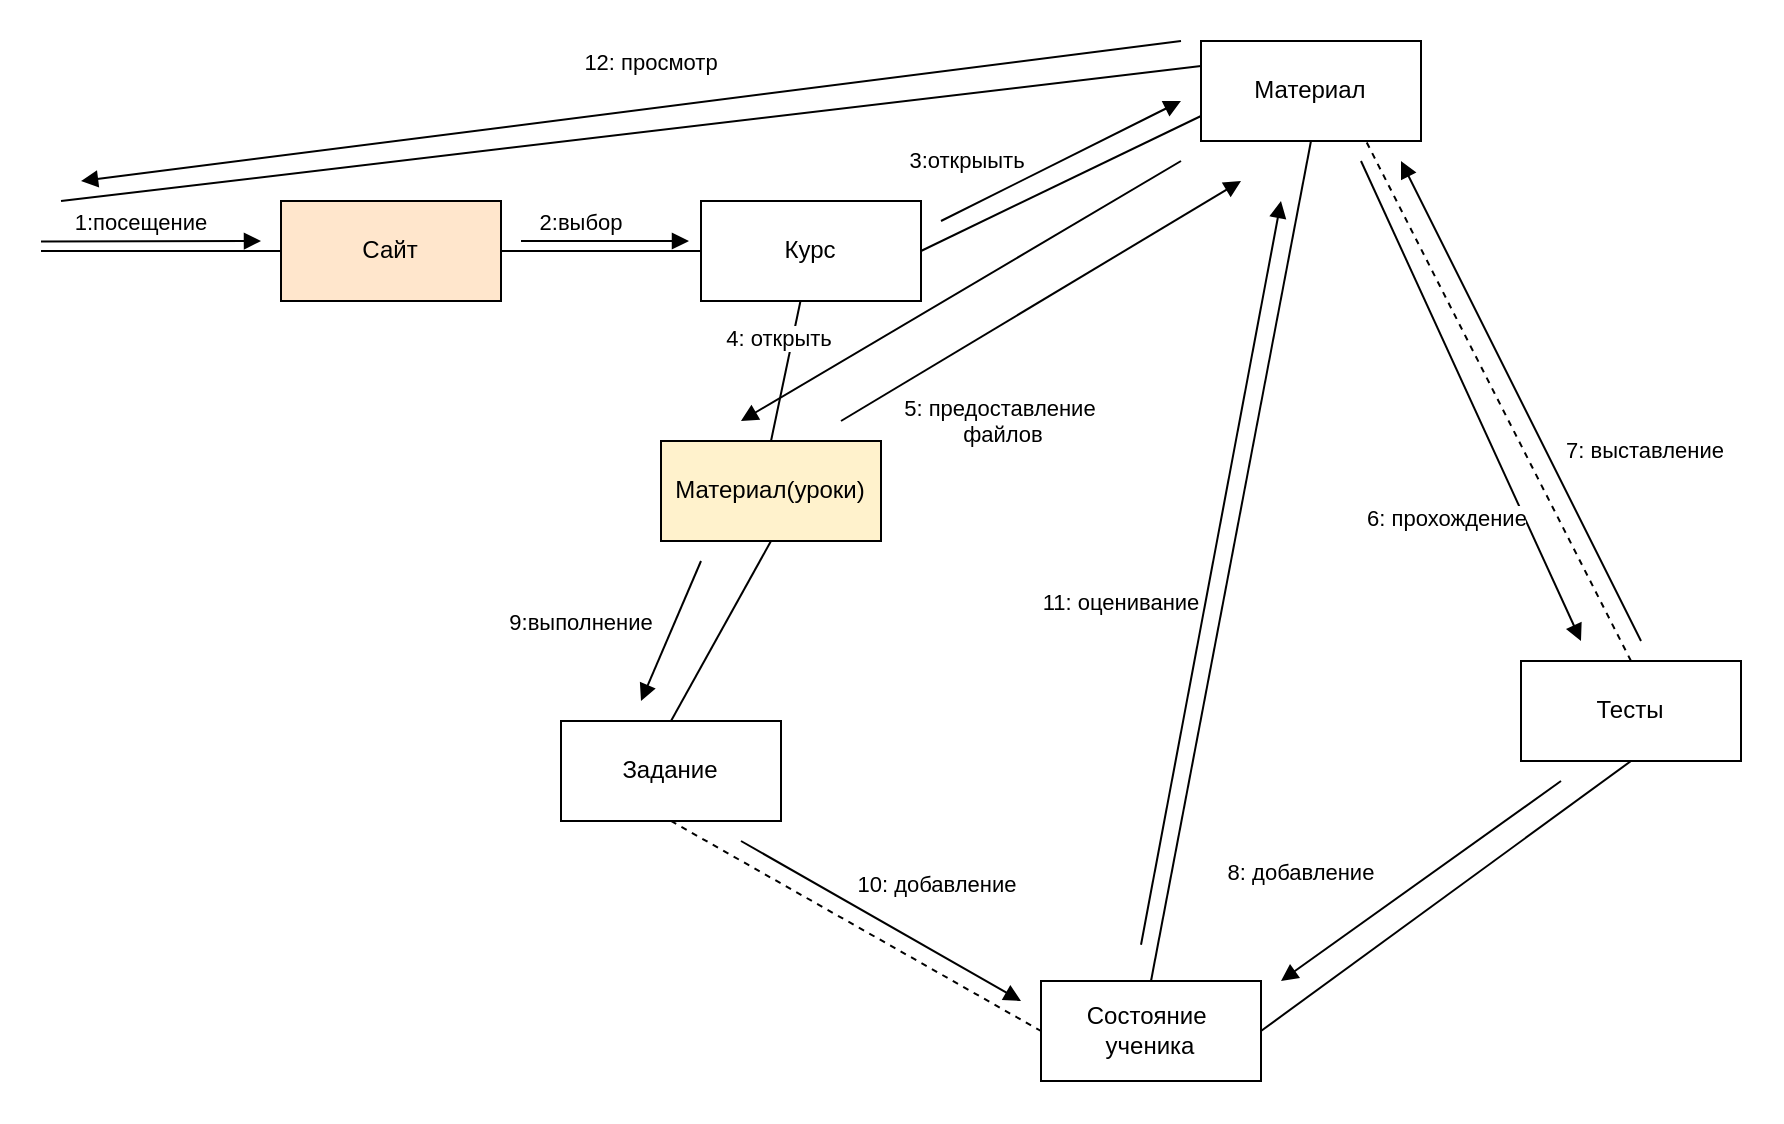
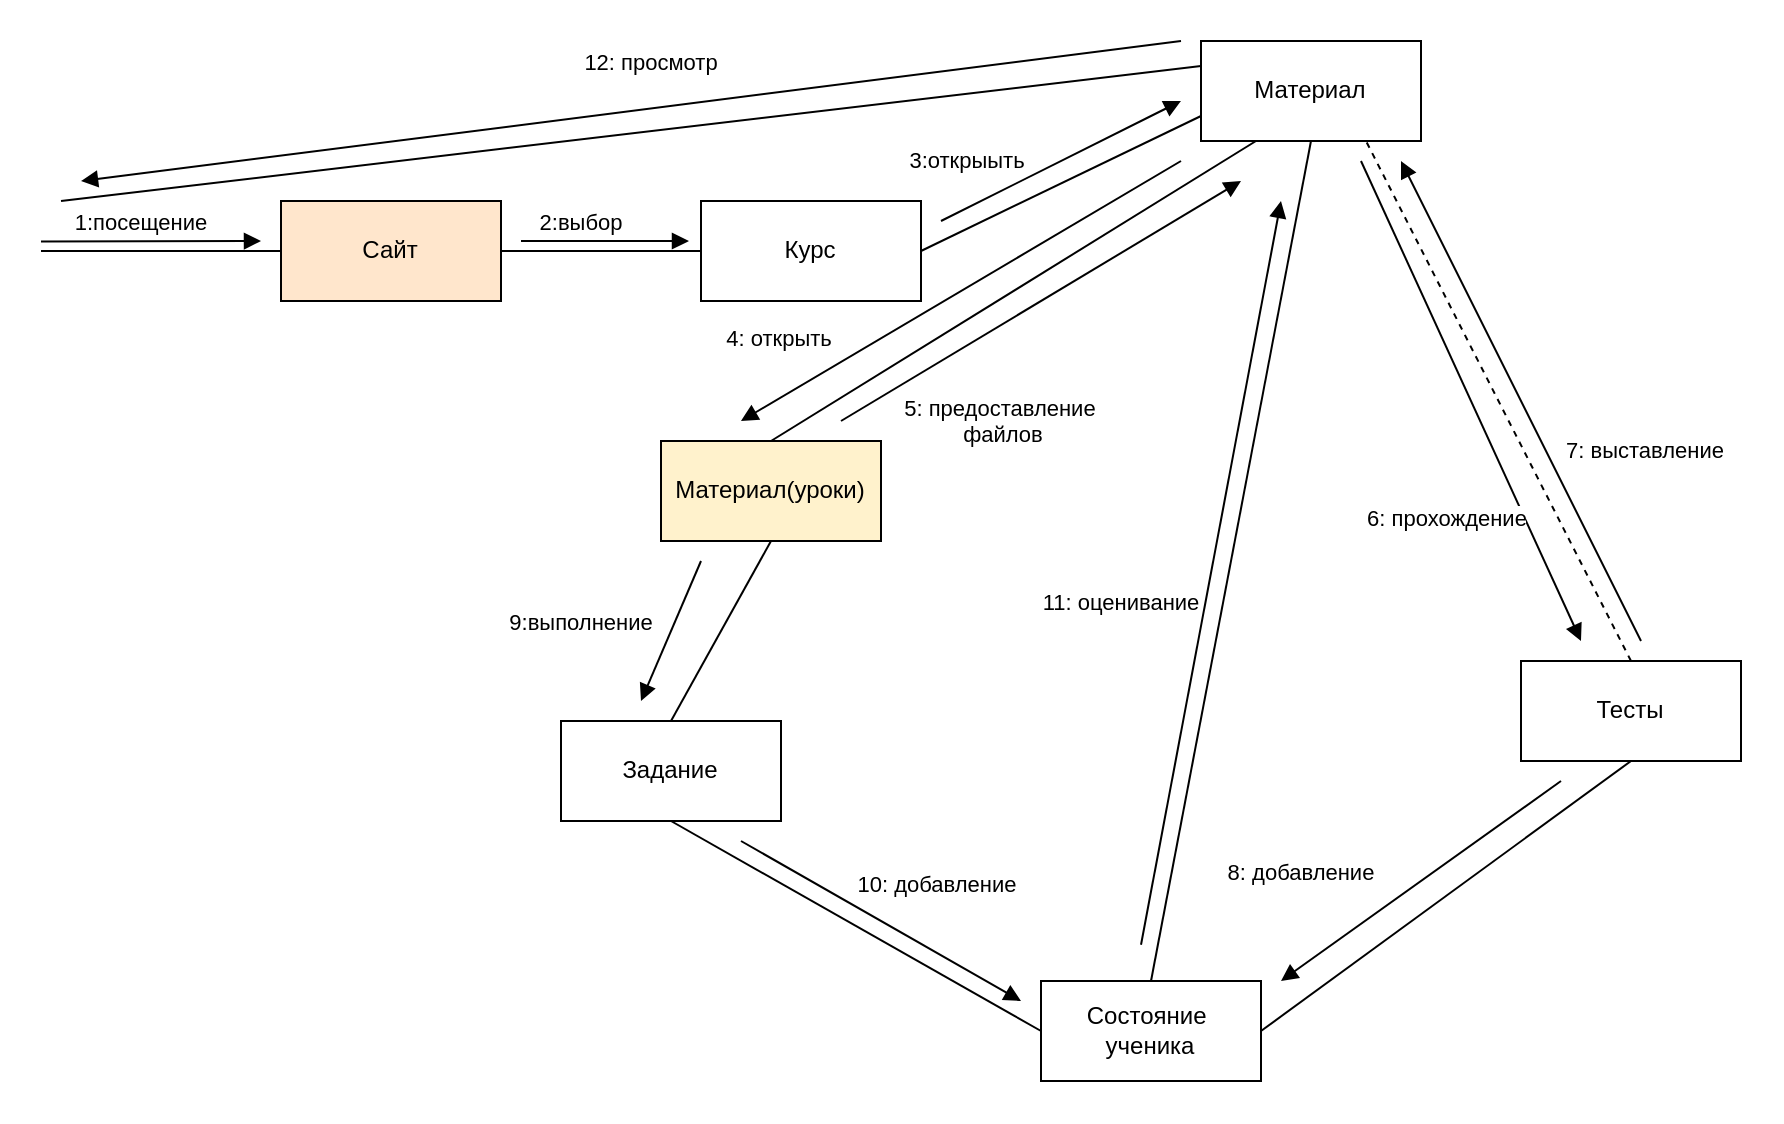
  <mxCell id="0" />
  <mxCell id="1" parent="0" />
  <mxCell id="2" value="Сайт" style="html=1;whiteSpace=wrap;fillColor=#ffe6cc;" parent="1" vertex="1"><mxGeometry x="140" y="100" width="110" height="50" as="geometry" /></mxCell>
  <mxCell id="3" value="1:посещение" style="html=1;verticalAlign=bottom;endArrow=block;curved=0;rounded=0;" parent="1" edge="1"><mxGeometry x="-0.091" width="80" relative="1" as="geometry"><mxPoint x="20" y="120.27" as="sourcePoint" /><mxPoint x="130" y="120" as="targetPoint" /><mxPoint as="offset" /></mxGeometry></mxCell>
  <mxCell id="4" value="" style="endArrow=none;html=1;rounded=0;entryX=0;entryY=0.5;entryDx=0;entryDy=0;" parent="1" target="2" edge="1"><mxGeometry width="50" height="50" relative="1" as="geometry"><mxPoint x="20" y="125" as="sourcePoint" /><mxPoint x="310" y="120" as="targetPoint" /></mxGeometry></mxCell>
  <mxCell id="5" value="Курс" style="html=1;whiteSpace=wrap;" parent="1" vertex="1"><mxGeometry x="350" y="100" width="110" height="50" as="geometry" /></mxCell>
  <mxCell id="6" value="" style="endArrow=none;html=1;rounded=0;entryX=0;entryY=0.5;entryDx=0;entryDy=0;exitX=1;exitY=0.5;exitDx=0;exitDy=0;" parent="1" source="2" target="5" edge="1"><mxGeometry width="50" height="50" relative="1" as="geometry"><mxPoint x="350" y="180" as="sourcePoint" /><mxPoint x="400" y="130" as="targetPoint" /></mxGeometry></mxCell>
  <mxCell id="7" value="2:выбор" style="html=1;verticalAlign=bottom;endArrow=block;curved=0;rounded=0;" parent="1" edge="1"><mxGeometry x="-0.286" width="80" relative="1" as="geometry"><mxPoint x="260" y="120" as="sourcePoint" /><mxPoint x="344" y="120" as="targetPoint" /><mxPoint as="offset" /></mxGeometry></mxCell>
  <mxCell id="8" value="Материал" style="html=1;whiteSpace=wrap;" parent="1" vertex="1"><mxGeometry x="600" y="20" width="110" height="50" as="geometry" /></mxCell>
  <mxCell id="9" value="" style="endArrow=none;html=1;rounded=0;entryX=0;entryY=0.75;entryDx=0;entryDy=0;exitX=1;exitY=0.5;exitDx=0;exitDy=0;" parent="1" source="5" target="8" edge="1"><mxGeometry width="50" height="50" relative="1" as="geometry"><mxPoint x="330" y="190" as="sourcePoint" /><mxPoint x="380" y="140" as="targetPoint" /></mxGeometry></mxCell>
  <mxCell id="10" value="3:открыыть" style="html=1;verticalAlign=bottom;endArrow=block;curved=0;rounded=0;" parent="1" edge="1"><mxGeometry x="-0.68" y="13" width="80" relative="1" as="geometry"><mxPoint x="470" y="110" as="sourcePoint" /><mxPoint x="590" y="50" as="targetPoint" /><mxPoint as="offset" /></mxGeometry></mxCell>
  <mxCell id="11" value="Материал(уроки)" style="html=1;whiteSpace=wrap;fillColor=#fff2cc;" parent="1" vertex="1"><mxGeometry x="330" y="220" width="110" height="50" as="geometry" /></mxCell>
  <mxCell id="12" value="Тесты" style="html=1;whiteSpace=wrap;" parent="1" vertex="1"><mxGeometry x="760" y="330" width="110" height="50" as="geometry" /></mxCell>
- <mxCell id="13" value="" style="endArrow=none;html=1;rounded=0;exitX=0.5;exitY=0;exitDx=0;exitDy=0;" parent="1" source="11" target="5" edge="1"><mxGeometry width="50" height="50" relative="1" as="geometry"><mxPoint x="340" y="150" as="sourcePoint" /><mxPoint x="390" y="100" as="targetPoint" /></mxGeometry></mxCell>
+ <mxCell id="13" value="" style="endArrow=none;html=1;rounded=0;entryX=0.25;entryY=1;entryDx=0;entryDy=0;exitX=0.5;exitY=0;exitDx=0;exitDy=0;" parent="1" source="11" target="8" edge="1"><mxGeometry width="50" height="50" relative="1" as="geometry"><mxPoint x="340" y="150" as="sourcePoint" /><mxPoint x="390" y="100" as="targetPoint" /></mxGeometry></mxCell>
  <mxCell id="14" value="" style="endArrow=none;html=1;rounded=0;entryX=0.75;entryY=1;entryDx=0;entryDy=0;exitX=0.5;exitY=0;exitDx=0;exitDy=0;dashed=1;" parent="1" source="12" target="8" edge="1"><mxGeometry width="50" height="50" relative="1" as="geometry"><mxPoint x="340" y="150" as="sourcePoint" /><mxPoint x="390" y="100" as="targetPoint" /></mxGeometry></mxCell>
  <mxCell id="15" value="4: открыть" style="html=1;verticalAlign=bottom;endArrow=block;curved=0;rounded=0;" parent="1" edge="1"><mxGeometry x="0.746" y="-18" width="80" relative="1" as="geometry"><mxPoint x="590" y="80" as="sourcePoint" /><mxPoint x="370" y="210" as="targetPoint" /><mxPoint as="offset" /></mxGeometry></mxCell>
  <mxCell id="16" value="5: предоставление&amp;nbsp;&lt;div&gt;файлов&lt;/div&gt;" style="html=1;verticalAlign=bottom;endArrow=block;curved=0;rounded=0;" parent="1" edge="1"><mxGeometry x="-0.48" y="-55" width="80" relative="1" as="geometry"><mxPoint x="420" y="210" as="sourcePoint" /><mxPoint x="620" y="90" as="targetPoint" /><mxPoint as="offset" /></mxGeometry></mxCell>
  <mxCell id="17" value="6: прохождение" style="html=1;verticalAlign=bottom;endArrow=block;curved=0;rounded=0;" parent="1" edge="1"><mxGeometry x="0.425" y="-40" width="80" relative="1" as="geometry"><mxPoint x="680" y="80" as="sourcePoint" /><mxPoint x="790" y="320" as="targetPoint" /><mxPoint x="1" as="offset" /></mxGeometry></mxCell>
  <mxCell id="18" value="7: выставление" style="html=1;verticalAlign=bottom;endArrow=block;curved=0;rounded=0;" parent="1" edge="1"><mxGeometry x="-0.431" y="-40" width="80" relative="1" as="geometry"><mxPoint x="820" y="320" as="sourcePoint" /><mxPoint x="700" y="80" as="targetPoint" /><mxPoint as="offset" /></mxGeometry></mxCell>
  <mxCell id="19" value="Состояние&amp;nbsp;&lt;div&gt;ученика&lt;/div&gt;" style="html=1;whiteSpace=wrap;" parent="1" vertex="1"><mxGeometry x="520" y="490" width="110" height="50" as="geometry" /></mxCell>
  <mxCell id="20" value="8: добавление" style="html=1;verticalAlign=bottom;endArrow=block;curved=0;rounded=0;" parent="1" edge="1"><mxGeometry x="0.61" y="-31" width="80" relative="1" as="geometry"><mxPoint x="780" y="390" as="sourcePoint" /><mxPoint x="640" y="490" as="targetPoint" /><mxPoint as="offset" /></mxGeometry></mxCell>
  <mxCell id="21" value="" style="endArrow=none;html=1;rounded=0;entryX=0.5;entryY=1;entryDx=0;entryDy=0;exitX=1;exitY=0.5;exitDx=0;exitDy=0;" parent="1" source="19" target="12" edge="1"><mxGeometry width="50" height="50" relative="1" as="geometry"><mxPoint x="705" y="290" as="sourcePoint" /><mxPoint x="670" y="160" as="targetPoint" /></mxGeometry></mxCell>
  <mxCell id="22" value="Задание" style="html=1;whiteSpace=wrap;" parent="1" vertex="1"><mxGeometry x="280" y="360" width="110" height="50" as="geometry" /></mxCell>
  <mxCell id="23" value="9:выполнение" style="html=1;verticalAlign=bottom;endArrow=block;curved=0;rounded=0;" parent="1" edge="1"><mxGeometry x="0.586" y="-39" width="80" relative="1" as="geometry"><mxPoint x="350" y="280" as="sourcePoint" /><mxPoint x="320" y="350" as="targetPoint" /><mxPoint x="-1" as="offset" /><Array as="points" /></mxGeometry></mxCell>
- <mxCell id="24" value="" style="endArrow=none;html=1;rounded=0;entryX=0;entryY=0.5;entryDx=0;entryDy=0;exitX=0.5;exitY=1;exitDx=0;exitDy=0;dashed=1;" parent="1" source="22" target="19" edge="1"><mxGeometry width="50" height="50" relative="1" as="geometry"><mxPoint x="160" y="490" as="sourcePoint" /><mxPoint x="400" y="420" as="targetPoint" /></mxGeometry></mxCell>
+ <mxCell id="24" value="" style="endArrow=none;html=1;rounded=0;entryX=0;entryY=0.5;entryDx=0;entryDy=0;exitX=0.5;exitY=1;exitDx=0;exitDy=0;" parent="1" source="22" target="19" edge="1"><mxGeometry width="50" height="50" relative="1" as="geometry"><mxPoint x="160" y="490" as="sourcePoint" /><mxPoint x="400" y="420" as="targetPoint" /></mxGeometry></mxCell>
  <mxCell id="25" value="" style="endArrow=none;html=1;rounded=0;entryX=0.5;entryY=0;entryDx=0;entryDy=0;exitX=0.5;exitY=1;exitDx=0;exitDy=0;" parent="1" source="11" target="22" edge="1"><mxGeometry width="50" height="50" relative="1" as="geometry"><mxPoint x="385" y="240" as="sourcePoint" /><mxPoint x="625" y="170" as="targetPoint" /></mxGeometry></mxCell>
  <mxCell id="26" value="11: оценивание" style="html=1;verticalAlign=bottom;endArrow=block;curved=0;rounded=0;" parent="1" edge="1"><mxGeometry x="-0.169" y="40" width="80" relative="1" as="geometry"><mxPoint x="570" y="471.882" as="sourcePoint" /><mxPoint x="640" y="100" as="targetPoint" /><mxPoint as="offset" /></mxGeometry></mxCell>
  <mxCell id="27" value="10: добавление" style="html=1;verticalAlign=bottom;endArrow=block;curved=0;rounded=0;" parent="1" edge="1"><mxGeometry x="0.24" y="22" width="80" relative="1" as="geometry"><mxPoint x="370" y="420" as="sourcePoint" /><mxPoint x="510" y="500" as="targetPoint" /><mxPoint as="offset" /></mxGeometry></mxCell>
  <mxCell id="28" value="" style="endArrow=none;html=1;rounded=0;exitX=0;exitY=0.25;exitDx=0;exitDy=0;" parent="1" source="8" edge="1"><mxGeometry width="50" height="50" relative="1" as="geometry"><mxPoint x="850" y="70" as="sourcePoint" /><mxPoint x="30" y="100" as="targetPoint" /><Array as="points" /></mxGeometry></mxCell>
  <mxCell id="29" value="" style="endArrow=none;html=1;rounded=0;exitX=0.5;exitY=0;exitDx=0;exitDy=0;entryX=0.5;entryY=1;entryDx=0;entryDy=0;" edge="1" parent="1" source="19" target="8"><mxGeometry width="50" height="50" relative="1" as="geometry"><mxPoint x="450" y="330" as="sourcePoint" /><mxPoint x="650" y="110" as="targetPoint" /></mxGeometry></mxCell>
  <mxCell id="30" value="12: просмотр" style="html=1;verticalAlign=bottom;endArrow=block;curved=0;rounded=0;" edge="1" parent="1"><mxGeometry x="-0.043" y="-14" width="80" relative="1" as="geometry"><mxPoint x="590" y="20" as="sourcePoint" /><mxPoint x="40" y="90" as="targetPoint" /><mxPoint as="offset" /></mxGeometry></mxCell>
